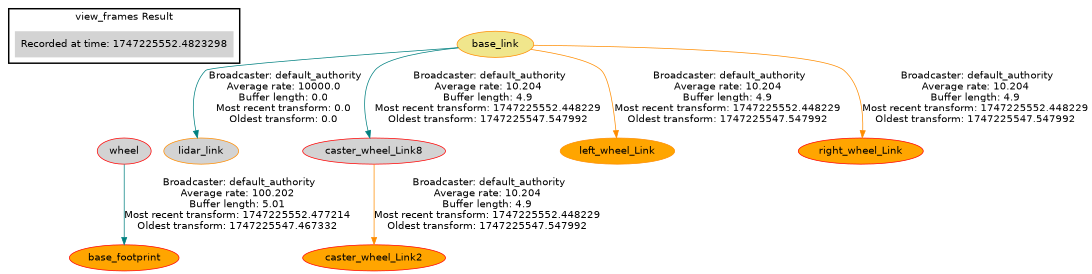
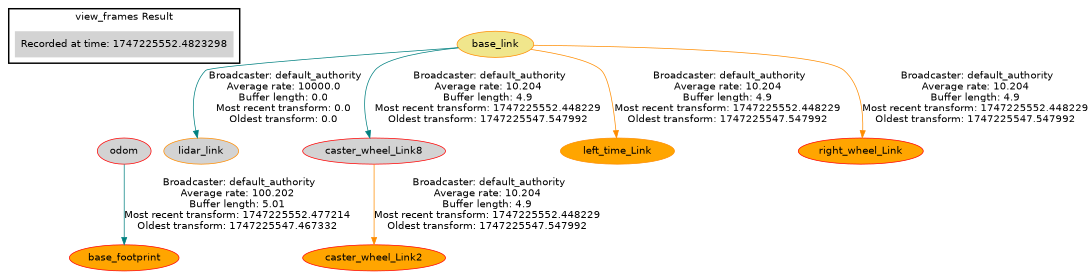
  digraph {
    fontname="DejaVu Sans"
    node [color=red fillcolor=lightgrey fontname="DejaVu Sans" style=filled]
    edge [fontname="DejaVu Sans" color=teal]
    "Recorded at time: 1747225552.4823298" [color=darkorange shape=plaintext]
-   odom [label=wheel]
+   odom
    base_footprint [fillcolor=orange]
    base_link [color=darkorange fillcolor=khaki]
    lidar_link [color=darkorange]
    n6 [label=caster_wheel_Link8]
-   left_wheel_Link [color=darkorange fillcolor=orange]
+   left_wheel_Link [color=darkorange fillcolor=orange label=left_time_Link]
    right_wheel_Link [fillcolor=orange]
    caster_wheel_Link2 [fillcolor=orange]
    subgraph cluster_1 {
      color=black
      label="view_frames Result"
      style=bold
      "Recorded at time: 1747225552.4823298"
    }
    "Recorded at time: 1747225552.4823298" -> odom [style=invis color=""]
    odom -> base_footprint [label=" Broadcaster: default_authority\nAverage rate: 100.202\nBuffer length: 5.01\nMost recent transform: 1747225552.477214\nOldest transform: 1747225547.467332\n"]
    base_link -> lidar_link [label=" Broadcaster: default_authority\nAverage rate: 10000.0\nBuffer length: 0.0\nMost recent transform: 0.0\nOldest transform: 0.0\n"]
    base_link -> n6 [label=" Broadcaster: default_authority\nAverage rate: 10.204\nBuffer length: 4.9\nMost recent transform: 1747225552.448229\nOldest transform: 1747225547.547992\n"]
    base_link -> left_wheel_Link [color=darkorange label=" Broadcaster: default_authority\nAverage rate: 10.204\nBuffer length: 4.9\nMost recent transform: 1747225552.448229\nOldest transform: 1747225547.547992\n"]
    base_link -> right_wheel_Link [color=darkorange label=" Broadcaster: default_authority\nAverage rate: 10.204\nBuffer length: 4.9\nMost recent transform: 1747225552.448229\nOldest transform: 1747225547.547992\n"]
    n6 -> caster_wheel_Link2 [color=darkorange label=" Broadcaster: default_authority\nAverage rate: 10.204\nBuffer length: 4.9\nMost recent transform: 1747225552.448229\nOldest transform: 1747225547.547992\n"]
  }
